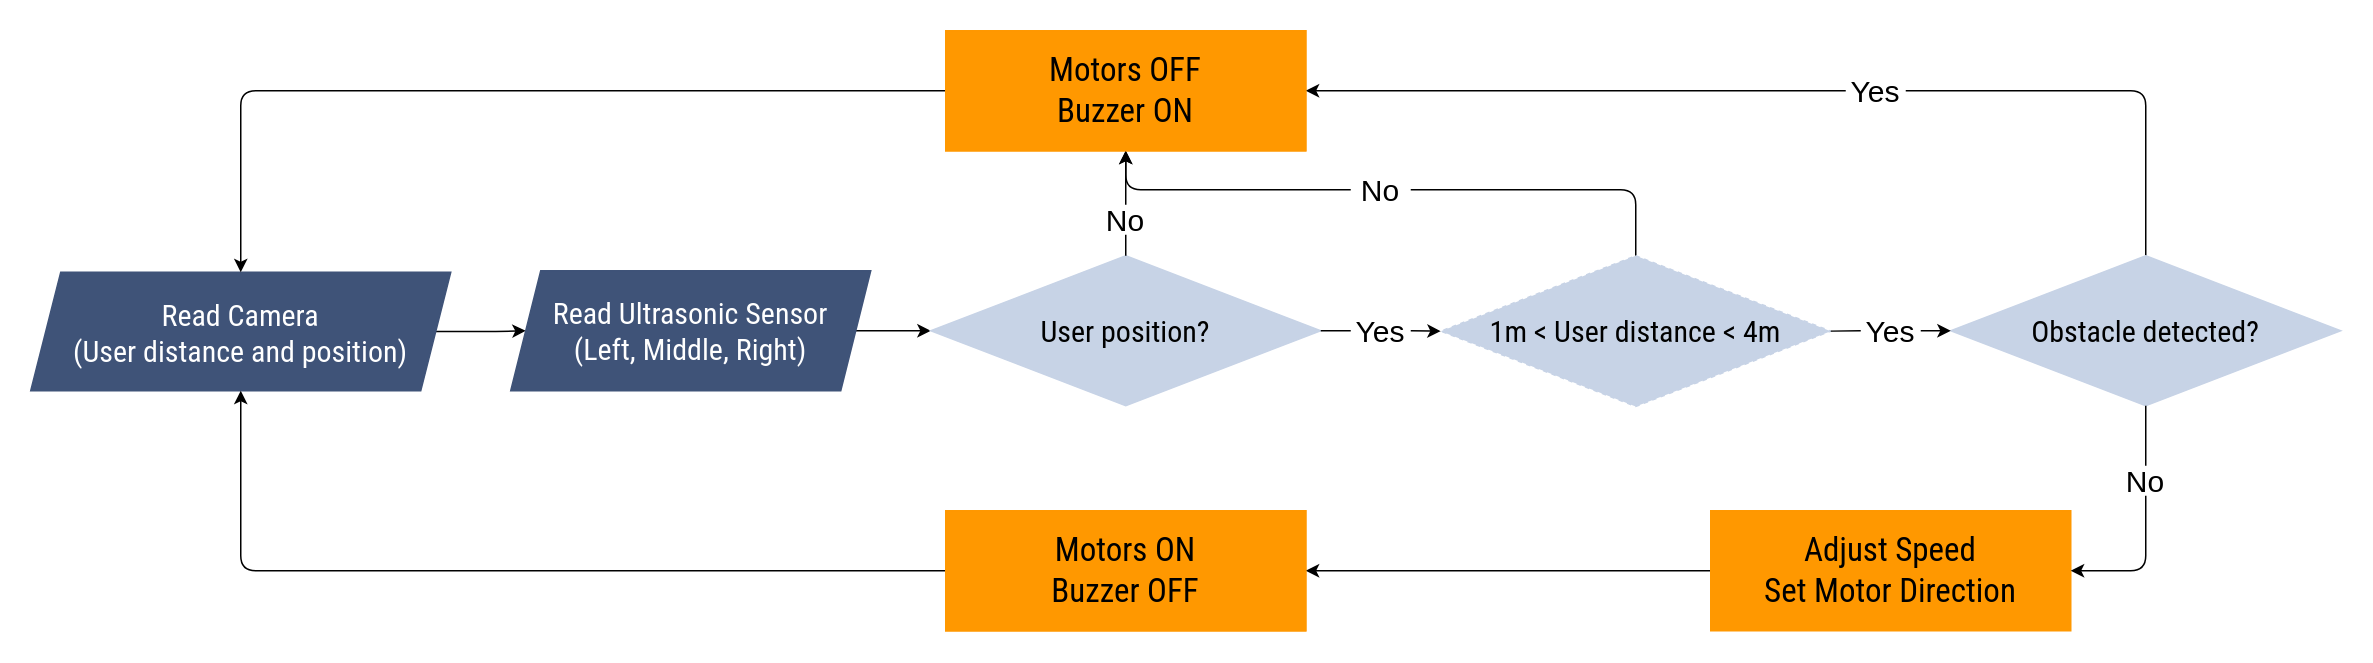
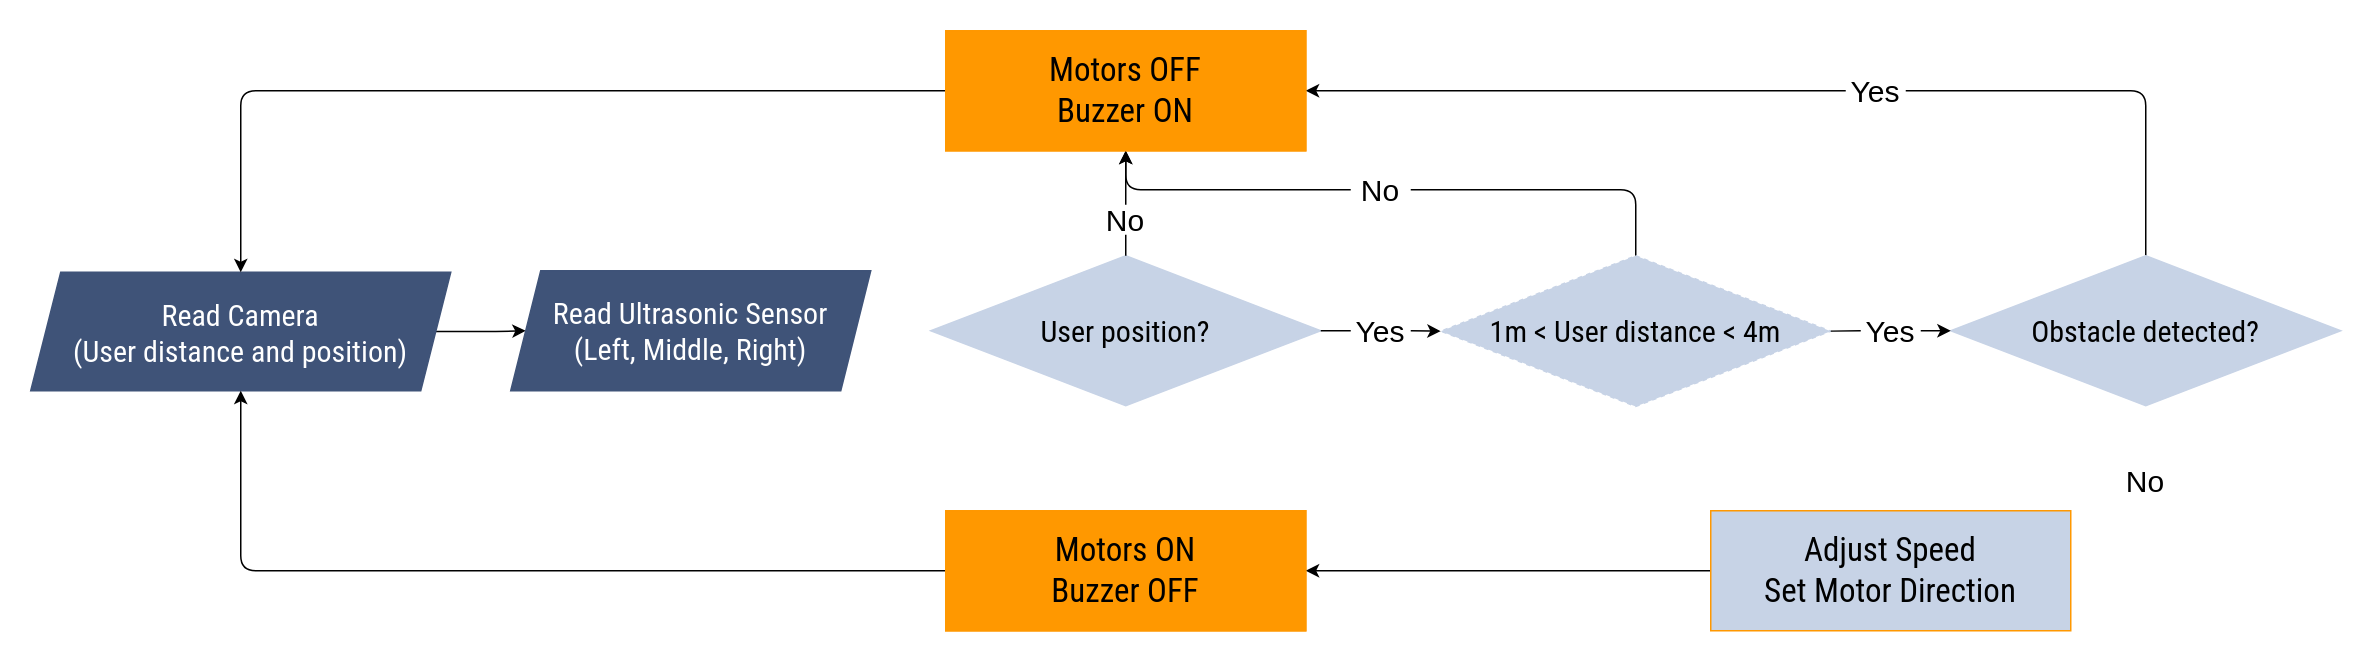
  <mxCell id="0" />
  <mxCell id="1" parent="0" />
  <mxCell id="2" value="" style="edgeStyle=orthogonalEdgeStyle;rounded=0;orthogonalLoop=1;jettySize=auto;html=1;entryX=0;entryY=0.5;entryDx=0;entryDy=0;exitX=1;exitY=0.5;exitDx=0;exitDy=0;" parent="1" source="3" target="5" edge="1"><mxGeometry relative="1" as="geometry"><Array as="points"><mxPoint x="330" y="221" /></Array></mxGeometry></mxCell>
  <mxCell id="3" value="Read Camera&lt;br style=&quot;font-size: 20px;&quot;&gt;(User distance and position)" style="shape=parallelogram;perimeter=parallelogramPerimeter;whiteSpace=wrap;html=1;fixedSize=1;fontSize=20;fontFamily=Roboto Condensed;fontSource=https%3A%2F%2Ffonts.googleapis.com%2Fcss%3Ffamily%3DRoboto%2BCondensed;fillColor=#3F5378;strokeColor=#3F5378;fontColor=#FFFFFF;" parent="1" vertex="1"><mxGeometry x="20" y="181" width="280" height="79" as="geometry" /></mxCell>
- <mxCell id="4" value="" style="edgeStyle=orthogonalEdgeStyle;rounded=0;orthogonalLoop=1;jettySize=auto;html=1;" parent="1" source="5" target="6" edge="1"><mxGeometry relative="1" as="geometry" /></mxCell>
  <mxCell id="5" value="Read Ultrasonic Sensor&lt;br style=&quot;font-size: 20px;&quot;&gt;(Left, Middle, Right)" style="shape=parallelogram;perimeter=parallelogramPerimeter;whiteSpace=wrap;html=1;fixedSize=1;fontSize=20;fontFamily=Roboto Condensed;fontSource=https%3A%2F%2Ffonts.googleapis.com%2Fcss%3Ffamily%3DRoboto%2BCondensed;fillColor=#3F5378;strokeColor=#3F5378;fontColor=#FFFFFF;" parent="1" vertex="1"><mxGeometry x="340" y="180" width="240" height="80" as="geometry" /></mxCell>
  <mxCell id="6" value="User position?" style="rhombus;whiteSpace=wrap;html=1;fontSize=20;fontFamily=Roboto Condensed;fontSource=https%3A%2F%2Ffonts.googleapis.com%2Fcss%3Ffamily%3DRoboto%2BCondensed;fillColor=#C7D3E6;strokeColor=#C7D3E6;" parent="1" vertex="1"><mxGeometry x="620" y="170" width="260" height="100" as="geometry" /></mxCell>
  <mxCell id="7" style="edgeStyle=orthogonalEdgeStyle;rounded=1;orthogonalLoop=1;jettySize=auto;html=1;entryX=0.5;entryY=0;entryDx=0;entryDy=0;" parent="1" source="8" target="3" edge="1"><mxGeometry relative="1" as="geometry"><mxPoint x="160" y="180" as="targetPoint" /></mxGeometry></mxCell>
  <mxCell id="8" value="Motors OFF&lt;br style=&quot;font-size: 20px;&quot;&gt;Buzzer ON" style="whiteSpace=wrap;html=1;fontSize=20;fontFamily=Roboto Condensed;fontSource=https%3A%2F%2Ffonts.googleapis.com%2Fcss%3Ffamily%3DRoboto%2BCondensed;fillColor=#FF9800;strokeColor=#FF9800;" parent="1" vertex="1"><mxGeometry x="630" y="20" width="240" height="80" as="geometry" /></mxCell>
  <mxCell id="9" style="edgeStyle=orthogonalEdgeStyle;rounded=1;orthogonalLoop=1;jettySize=auto;html=1;exitX=0;exitY=0.5;exitDx=0;exitDy=0;entryX=0.5;entryY=1;entryDx=0;entryDy=0;" parent="1" source="10" target="3" edge="1"><mxGeometry relative="1" as="geometry" /></mxCell>
  <mxCell id="10" value="Motors ON&lt;br style=&quot;font-size: 20px;&quot;&gt;Buzzer OFF" style="whiteSpace=wrap;html=1;fontSize=20;fontFamily=Roboto Condensed;fontSource=https%3A%2F%2Ffonts.googleapis.com%2Fcss%3Ffamily%3DRoboto%2BCondensed;fillColor=#FF9800;strokeColor=#FF9800;" parent="1" vertex="1"><mxGeometry x="630" y="340" width="240" height="80" as="geometry" /></mxCell>
  <mxCell id="11" style="edgeStyle=orthogonalEdgeStyle;rounded=0;orthogonalLoop=1;jettySize=auto;html=1;exitX=0;exitY=0.5;exitDx=0;exitDy=0;entryX=1;entryY=0.5;entryDx=0;entryDy=0;" parent="1" source="12" target="10" edge="1"><mxGeometry relative="1" as="geometry" /></mxCell>
- <mxCell id="12" value="Adjust Speed&lt;br style=&quot;font-size: 22px;&quot;&gt;Set Motor Direction" style="whiteSpace=wrap;html=1;fontSize=22;fontFamily=Roboto Condensed;fontSource=https%3A%2F%2Ffonts.googleapis.com%2Fcss%3Ffamily%3DRoboto%2BCondensed;fillColor=#FF9800;strokeColor=#FF9800;" parent="1" vertex="1"><mxGeometry x="1140" y="340" width="240" height="80" as="geometry" /></mxCell>
+ <mxCell id="12" value="Adjust Speed&lt;br style=&quot;font-size: 22px;&quot;&gt;Set Motor Direction" style="whiteSpace=wrap;html=1;fontSize=22;fontFamily=Roboto Condensed;fontSource=https%3A%2F%2Ffonts.googleapis.com%2Fcss%3Ffamily%3DRoboto%2BCondensed;fillColor=#c7d3e6;strokeColor=#FF9800;" parent="1" vertex="1"><mxGeometry x="1140" y="340" width="240" height="80" as="geometry" /></mxCell>
  <mxCell id="13" value="Yes" style="text;html=1;align=center;verticalAlign=middle;whiteSpace=wrap;rounded=0;fontSize=20;" parent="1" vertex="1"><mxGeometry x="900" y="210" width="40" height="20" as="geometry" /></mxCell>
  <mxCell id="14" value="Yes" style="text;html=1;align=center;verticalAlign=middle;whiteSpace=wrap;rounded=0;fontSize=20;" parent="1" vertex="1"><mxGeometry x="1240" y="210" width="40" height="20" as="geometry" /></mxCell>
  <mxCell id="15" value="Yes" style="text;html=1;align=center;verticalAlign=middle;whiteSpace=wrap;rounded=0;fontSize=20;" parent="1" vertex="1"><mxGeometry x="1230" y="48.75" width="40" height="22.5" as="geometry" /></mxCell>
  <mxCell id="16" value="" style="elbow=horizontal;endArrow=classic;html=1;fontFamily=roboto;fontSource=https%3A%2F%2Ffonts.googleapis.com%2Fcss%3Ffamily%3Droboto;fontSize=20;entryX=1;entryY=0.5;entryDx=0;entryDy=0;exitX=0;exitY=0.5;exitDx=0;exitDy=0;" parent="1" source="15" target="8" edge="1"><mxGeometry width="50" height="50" relative="1" as="geometry"><mxPoint x="1230" y="52.5" as="sourcePoint" /><mxPoint x="1340" y="15" as="targetPoint" /></mxGeometry></mxCell>
  <mxCell id="17" value="" style="endArrow=none;html=1;entryX=0.5;entryY=0;entryDx=0;entryDy=0;rounded=1;exitX=1;exitY=0.5;exitDx=0;exitDy=0;" parent="1" source="15" target="24" edge="1"><mxGeometry width="50" height="50" relative="1" as="geometry"><mxPoint x="1460" y="24" as="sourcePoint" /><mxPoint x="1495" y="173" as="targetPoint" /><Array as="points"><mxPoint x="1340" y="60" /><mxPoint x="1430" y="60" /></Array></mxGeometry></mxCell>
  <mxCell id="18" value="No" style="text;html=1;align=center;verticalAlign=middle;whiteSpace=wrap;rounded=0;fontSize=20;" parent="1" vertex="1"><mxGeometry x="900" y="116" width="40" height="20" as="geometry" /></mxCell>
  <mxCell id="19" value="No" style="text;html=1;align=center;verticalAlign=middle;whiteSpace=wrap;rounded=0;fontSize=20;" parent="1" vertex="1"><mxGeometry x="730" y="136" width="40" height="20" as="geometry" /></mxCell>
  <mxCell id="20" value="" style="endArrow=none;html=1;entryX=0.5;entryY=0;entryDx=0;entryDy=0;exitX=1;exitY=0.5;exitDx=0;exitDy=0;" parent="1" source="18" target="23" edge="1"><mxGeometry width="50" height="50" relative="1" as="geometry"><mxPoint x="1050" y="106" as="sourcePoint" /><mxPoint x="1230" y="178.5" as="targetPoint" /><Array as="points"><mxPoint x="1090" y="126" /><mxPoint x="1090" y="150" /></Array></mxGeometry></mxCell>
  <mxCell id="21" value="" style="edgeStyle=segmentEdgeStyle;endArrow=classic;html=1;entryX=0.5;entryY=1;entryDx=0;entryDy=0;exitX=0;exitY=0.5;exitDx=0;exitDy=0;" parent="1" source="18" target="8" edge="1"><mxGeometry width="50" height="50" relative="1" as="geometry"><mxPoint x="910" y="151" as="sourcePoint" /><mxPoint x="960" y="101" as="targetPoint" /></mxGeometry></mxCell>
  <mxCell id="22" value="" style="endArrow=classic;html=1;exitX=0.5;exitY=0;exitDx=0;exitDy=0;entryX=0.5;entryY=1;entryDx=0;entryDy=0;" parent="1" source="19" target="8" edge="1"><mxGeometry width="50" height="50" relative="1" as="geometry"><mxPoint x="880" y="106" as="sourcePoint" /><mxPoint x="930" y="56" as="targetPoint" /></mxGeometry></mxCell>
  <mxCell id="23" value="1m &amp;lt; User distance &amp;lt; 4m" style="rhombus;whiteSpace=wrap;html=1;fontSize=20;fontFamily=Roboto Condensed;fontSource=https%3A%2F%2Ffonts.googleapis.com%2Fcss%3Ffamily%3DRoboto%2BCondensed;fillColor=#C7D3E6;strokeColor=#C7D3E6;dashed=1;" vertex="1" parent="1"><mxGeometry x="960" y="170" width="260" height="100.5" as="geometry" /></mxCell>
  <mxCell id="24" value="Obstacle detected?" style="rhombus;whiteSpace=wrap;html=1;fontSize=20;fontFamily=Roboto Condensed;fontSource=https%3A%2F%2Ffonts.googleapis.com%2Fcss%3Ffamily%3DRoboto%2BCondensed;fillColor=#C7D3E6;strokeColor=#C7D3E6;" vertex="1" parent="1"><mxGeometry x="1300" y="170" width="260" height="100" as="geometry" /></mxCell>
  <mxCell id="25" value="" style="endArrow=none;html=1;fontSize=38;fontColor=#FFFFFF;entryX=0.5;entryY=1;entryDx=0;entryDy=0;exitX=0.5;exitY=0;exitDx=0;exitDy=0;" edge="1" parent="1" source="6" target="19"><mxGeometry width="50" height="50" relative="1" as="geometry"><mxPoint x="600" y="150" as="sourcePoint" /><mxPoint x="650" y="100" as="targetPoint" /></mxGeometry></mxCell>
  <mxCell id="26" value="" style="endArrow=none;html=1;fontSize=38;fontColor=#FFFFFF;entryX=0;entryY=0.5;entryDx=0;entryDy=0;exitX=1;exitY=0.5;exitDx=0;exitDy=0;" edge="1" parent="1" source="6" target="13"><mxGeometry width="50" height="50" relative="1" as="geometry"><mxPoint x="760" y="180" as="sourcePoint" /><mxPoint x="760" y="166" as="targetPoint" /></mxGeometry></mxCell>
  <mxCell id="27" value="" style="endArrow=classic;html=1;fontSize=38;fontColor=#FFFFFF;entryX=0;entryY=0.5;entryDx=0;entryDy=0;exitX=1;exitY=0.5;exitDx=0;exitDy=0;" edge="1" parent="1" source="13" target="23"><mxGeometry width="50" height="50" relative="1" as="geometry"><mxPoint x="890" y="260" as="sourcePoint" /><mxPoint x="940" y="210" as="targetPoint" /></mxGeometry></mxCell>
  <mxCell id="28" value="" style="endArrow=none;html=1;fontSize=38;fontColor=#FFFFFF;entryX=0;entryY=0.5;entryDx=0;entryDy=0;exitX=1;exitY=0.5;exitDx=0;exitDy=0;" edge="1" parent="1" source="23" target="14"><mxGeometry width="50" height="50" relative="1" as="geometry"><mxPoint x="1200" y="240" as="sourcePoint" /><mxPoint x="1250" y="190" as="targetPoint" /></mxGeometry></mxCell>
  <mxCell id="29" value="" style="endArrow=classic;html=1;fontSize=38;fontColor=#FFFFFF;entryX=0;entryY=0.5;entryDx=0;entryDy=0;exitX=1;exitY=0.5;exitDx=0;exitDy=0;" edge="1" parent="1" source="14" target="24"><mxGeometry width="50" height="50" relative="1" as="geometry"><mxPoint x="1200" y="240" as="sourcePoint" /><mxPoint x="1250" y="190" as="targetPoint" /></mxGeometry></mxCell>
- <mxCell id="30" value="" style="endArrow=classic;html=1;fontSize=38;fontColor=#FFFFFF;entryX=1;entryY=0.5;entryDx=0;entryDy=0;exitX=0.5;exitY=1;exitDx=0;exitDy=0;" edge="1" parent="1" source="24" target="12"><mxGeometry width="50" height="50" relative="1" as="geometry"><mxPoint x="1200" y="280" as="sourcePoint" /><mxPoint x="1250" y="230" as="targetPoint" /><Array as="points"><mxPoint x="1430" y="380" /></Array></mxGeometry></mxCell>
  <mxCell id="31" value="No" style="text;html=1;align=center;verticalAlign=middle;whiteSpace=wrap;rounded=0;fontSize=20;fillColor=#FFFFFF;" vertex="1" parent="1"><mxGeometry x="1410" y="310" width="40" height="20" as="geometry" /></mxCell>
  <mxCell id="32" value="Motors ON&lt;br style=&quot;font-size: 22px;&quot;&gt;Buzzer OFF" style="whiteSpace=wrap;html=1;fontSize=22;fontFamily=Roboto Condensed;fontSource=https%3A%2F%2Ffonts.googleapis.com%2Fcss%3Ffamily%3DRoboto%2BCondensed;fillColor=#FF9800;strokeColor=#FF9800;" vertex="1" parent="1"><mxGeometry x="630" y="340" width="240" height="80" as="geometry" /></mxCell>
  <mxCell id="33" value="Motors OFF&lt;br style=&quot;font-size: 22px;&quot;&gt;Buzzer ON" style="whiteSpace=wrap;html=1;fontSize=22;fontFamily=Roboto Condensed;fontSource=https%3A%2F%2Ffonts.googleapis.com%2Fcss%3Ffamily%3DRoboto%2BCondensed;fillColor=#FF9800;strokeColor=#FF9800;" vertex="1" parent="1"><mxGeometry x="630" y="20" width="240" height="80" as="geometry" /></mxCell>
